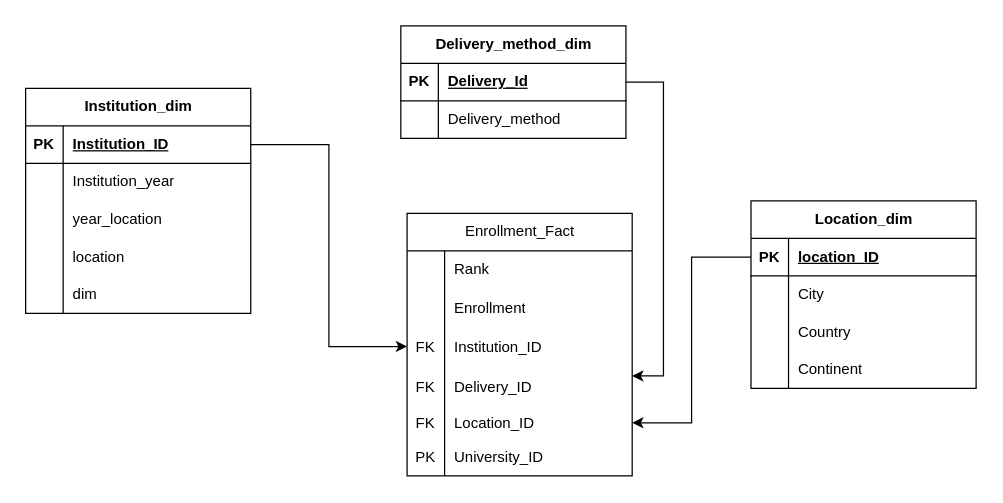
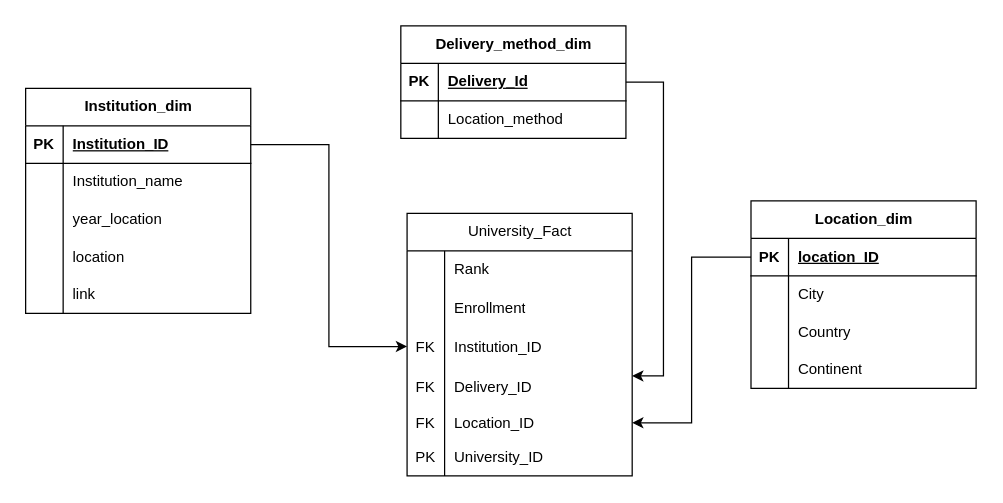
  <mxCell id="0" />
  <mxCell id="1" parent="0" />
  <mxCell id="2" value="Institution_dim" style="shape=table;startSize=30;container=1;collapsible=1;childLayout=tableLayout;fixedRows=1;rowLines=0;fontStyle=1;align=center;resizeLast=1;html=1;" parent="1" vertex="1"><mxGeometry x="20" y="70" width="180" height="180" as="geometry" /></mxCell>
  <mxCell id="3" value="" style="shape=tableRow;horizontal=0;startSize=0;swimlaneHead=0;swimlaneBody=0;fillColor=none;collapsible=0;dropTarget=0;points=[[0,0.5],[1,0.5]];portConstraint=eastwest;top=0;left=0;right=0;bottom=1;" parent="2" vertex="1"><mxGeometry y="30" width="180" height="30" as="geometry" /></mxCell>
  <mxCell id="4" value="PK" style="shape=partialRectangle;connectable=0;fillColor=none;top=0;left=0;bottom=0;right=0;fontStyle=1;overflow=hidden;whiteSpace=wrap;html=1;" parent="3" vertex="1"><mxGeometry width="30" height="30" as="geometry"><mxRectangle width="30" height="30" as="alternateBounds" /></mxGeometry></mxCell>
  <mxCell id="5" value="Institution_ID" style="shape=partialRectangle;connectable=0;fillColor=none;top=0;left=0;bottom=0;right=0;align=left;spacingLeft=6;fontStyle=5;overflow=hidden;whiteSpace=wrap;html=1;" parent="3" vertex="1"><mxGeometry x="30" width="150" height="30" as="geometry"><mxRectangle width="150" height="30" as="alternateBounds" /></mxGeometry></mxCell>
  <mxCell id="6" value="" style="shape=tableRow;horizontal=0;startSize=0;swimlaneHead=0;swimlaneBody=0;fillColor=none;collapsible=0;dropTarget=0;points=[[0,0.5],[1,0.5]];portConstraint=eastwest;top=0;left=0;right=0;bottom=0;" parent="2" vertex="1"><mxGeometry y="60" width="180" height="30" as="geometry" /></mxCell>
  <mxCell id="7" value="" style="shape=partialRectangle;connectable=0;fillColor=none;top=0;left=0;bottom=0;right=0;editable=1;overflow=hidden;whiteSpace=wrap;html=1;" parent="6" vertex="1"><mxGeometry width="30" height="30" as="geometry"><mxRectangle width="30" height="30" as="alternateBounds" /></mxGeometry></mxCell>
- <mxCell id="8" value="Institution_year" style="shape=partialRectangle;connectable=0;fillColor=none;top=0;left=0;bottom=0;right=0;align=left;spacingLeft=6;overflow=hidden;whiteSpace=wrap;html=1;" parent="6" vertex="1"><mxGeometry x="30" width="150" height="30" as="geometry"><mxRectangle width="150" height="30" as="alternateBounds" /></mxGeometry></mxCell>
+ <mxCell id="8" value="Institution_name" style="shape=partialRectangle;connectable=0;fillColor=none;top=0;left=0;bottom=0;right=0;align=left;spacingLeft=6;overflow=hidden;whiteSpace=wrap;html=1;" parent="6" vertex="1"><mxGeometry x="30" width="150" height="30" as="geometry"><mxRectangle width="150" height="30" as="alternateBounds" /></mxGeometry></mxCell>
  <mxCell id="9" value="" style="shape=tableRow;horizontal=0;startSize=0;swimlaneHead=0;swimlaneBody=0;fillColor=none;collapsible=0;dropTarget=0;points=[[0,0.5],[1,0.5]];portConstraint=eastwest;top=0;left=0;right=0;bottom=0;" parent="2" vertex="1"><mxGeometry y="90" width="180" height="30" as="geometry" /></mxCell>
  <mxCell id="10" value="" style="shape=partialRectangle;connectable=0;fillColor=none;top=0;left=0;bottom=0;right=0;editable=1;overflow=hidden;whiteSpace=wrap;html=1;" parent="9" vertex="1"><mxGeometry width="30" height="30" as="geometry"><mxRectangle width="30" height="30" as="alternateBounds" /></mxGeometry></mxCell>
  <mxCell id="11" value="year_location" style="shape=partialRectangle;connectable=0;fillColor=none;top=0;left=0;bottom=0;right=0;align=left;spacingLeft=6;overflow=hidden;whiteSpace=wrap;html=1;" parent="9" vertex="1"><mxGeometry x="30" width="150" height="30" as="geometry"><mxRectangle width="150" height="30" as="alternateBounds" /></mxGeometry></mxCell>
  <mxCell id="12" value="" style="shape=tableRow;horizontal=0;startSize=0;swimlaneHead=0;swimlaneBody=0;fillColor=none;collapsible=0;dropTarget=0;points=[[0,0.5],[1,0.5]];portConstraint=eastwest;top=0;left=0;right=0;bottom=0;" parent="2" vertex="1"><mxGeometry y="120" width="180" height="30" as="geometry" /></mxCell>
  <mxCell id="13" value="" style="shape=partialRectangle;connectable=0;fillColor=none;top=0;left=0;bottom=0;right=0;editable=1;overflow=hidden;whiteSpace=wrap;html=1;" parent="12" vertex="1"><mxGeometry width="30" height="30" as="geometry"><mxRectangle width="30" height="30" as="alternateBounds" /></mxGeometry></mxCell>
  <mxCell id="14" value="location" style="shape=partialRectangle;connectable=0;fillColor=none;top=0;left=0;bottom=0;right=0;align=left;spacingLeft=6;overflow=hidden;whiteSpace=wrap;html=1;" parent="12" vertex="1"><mxGeometry x="30" width="150" height="30" as="geometry"><mxRectangle width="150" height="30" as="alternateBounds" /></mxGeometry></mxCell>
  <mxCell id="15" value="" style="shape=tableRow;horizontal=0;startSize=0;swimlaneHead=0;swimlaneBody=0;fillColor=none;collapsible=0;dropTarget=0;points=[[0,0.5],[1,0.5]];portConstraint=eastwest;top=0;left=0;right=0;bottom=0;" parent="2" vertex="1"><mxGeometry y="150" width="180" height="30" as="geometry" /></mxCell>
  <mxCell id="16" value="" style="shape=partialRectangle;connectable=0;fillColor=none;top=0;left=0;bottom=0;right=0;editable=1;overflow=hidden;whiteSpace=wrap;html=1;" parent="15" vertex="1"><mxGeometry width="30" height="30" as="geometry"><mxRectangle width="30" height="30" as="alternateBounds" /></mxGeometry></mxCell>
- <mxCell id="17" value="dim" style="shape=partialRectangle;connectable=0;fillColor=none;top=0;left=0;bottom=0;right=0;align=left;spacingLeft=6;overflow=hidden;whiteSpace=wrap;html=1;" parent="15" vertex="1"><mxGeometry x="30" width="150" height="30" as="geometry"><mxRectangle width="150" height="30" as="alternateBounds" /></mxGeometry></mxCell>
+ <mxCell id="17" value="link" style="shape=partialRectangle;connectable=0;fillColor=none;top=0;left=0;bottom=0;right=0;align=left;spacingLeft=6;overflow=hidden;whiteSpace=wrap;html=1;" parent="15" vertex="1"><mxGeometry x="30" width="150" height="30" as="geometry"><mxRectangle width="150" height="30" as="alternateBounds" /></mxGeometry></mxCell>
  <mxCell id="18" value="Delivery_method_dim" style="shape=table;startSize=30;container=1;collapsible=1;childLayout=tableLayout;fixedRows=1;rowLines=0;fontStyle=1;align=center;resizeLast=1;html=1;" parent="1" vertex="1"><mxGeometry x="320" y="20" width="180" height="90" as="geometry" /></mxCell>
  <mxCell id="19" value="" style="shape=tableRow;horizontal=0;startSize=0;swimlaneHead=0;swimlaneBody=0;fillColor=none;collapsible=0;dropTarget=0;points=[[0,0.5],[1,0.5]];portConstraint=eastwest;top=0;left=0;right=0;bottom=1;" parent="18" vertex="1"><mxGeometry y="30" width="180" height="30" as="geometry" /></mxCell>
  <mxCell id="20" value="PK" style="shape=partialRectangle;connectable=0;fillColor=none;top=0;left=0;bottom=0;right=0;fontStyle=1;overflow=hidden;whiteSpace=wrap;html=1;" parent="19" vertex="1"><mxGeometry width="30" height="30" as="geometry"><mxRectangle width="30" height="30" as="alternateBounds" /></mxGeometry></mxCell>
  <mxCell id="21" value="Delivery_Id" style="shape=partialRectangle;connectable=0;fillColor=none;top=0;left=0;bottom=0;right=0;align=left;spacingLeft=6;fontStyle=5;overflow=hidden;whiteSpace=wrap;html=1;" parent="19" vertex="1"><mxGeometry x="30" width="150" height="30" as="geometry"><mxRectangle width="150" height="30" as="alternateBounds" /></mxGeometry></mxCell>
  <mxCell id="22" value="" style="shape=tableRow;horizontal=0;startSize=0;swimlaneHead=0;swimlaneBody=0;fillColor=none;collapsible=0;dropTarget=0;points=[[0,0.5],[1,0.5]];portConstraint=eastwest;top=0;left=0;right=0;bottom=0;" parent="18" vertex="1"><mxGeometry y="60" width="180" height="30" as="geometry" /></mxCell>
  <mxCell id="23" value="" style="shape=partialRectangle;connectable=0;fillColor=none;top=0;left=0;bottom=0;right=0;editable=1;overflow=hidden;whiteSpace=wrap;html=1;" parent="22" vertex="1"><mxGeometry width="30" height="30" as="geometry"><mxRectangle width="30" height="30" as="alternateBounds" /></mxGeometry></mxCell>
- <mxCell id="24" value="Delivery_method" style="shape=partialRectangle;connectable=0;fillColor=none;top=0;left=0;bottom=0;right=0;align=left;spacingLeft=6;overflow=hidden;whiteSpace=wrap;html=1;" parent="22" vertex="1"><mxGeometry x="30" width="150" height="30" as="geometry"><mxRectangle width="150" height="30" as="alternateBounds" /></mxGeometry></mxCell>
+ <mxCell id="24" value="Location_method" style="shape=partialRectangle;connectable=0;fillColor=none;top=0;left=0;bottom=0;right=0;align=left;spacingLeft=6;overflow=hidden;whiteSpace=wrap;html=1;" parent="22" vertex="1"><mxGeometry x="30" width="150" height="30" as="geometry"><mxRectangle width="150" height="30" as="alternateBounds" /></mxGeometry></mxCell>
  <mxCell id="25" value="Location_dim" style="shape=table;startSize=30;container=1;collapsible=1;childLayout=tableLayout;fixedRows=1;rowLines=0;fontStyle=1;align=center;resizeLast=1;html=1;" parent="1" vertex="1"><mxGeometry x="600" y="160" width="180" height="150" as="geometry" /></mxCell>
  <mxCell id="26" value="" style="shape=tableRow;horizontal=0;startSize=0;swimlaneHead=0;swimlaneBody=0;fillColor=none;collapsible=0;dropTarget=0;points=[[0,0.5],[1,0.5]];portConstraint=eastwest;top=0;left=0;right=0;bottom=1;" parent="25" vertex="1"><mxGeometry y="30" width="180" height="30" as="geometry" /></mxCell>
  <mxCell id="27" value="PK" style="shape=partialRectangle;connectable=0;fillColor=none;top=0;left=0;bottom=0;right=0;fontStyle=1;overflow=hidden;whiteSpace=wrap;html=1;" parent="26" vertex="1"><mxGeometry width="30" height="30" as="geometry"><mxRectangle width="30" height="30" as="alternateBounds" /></mxGeometry></mxCell>
  <mxCell id="28" value="location_ID" style="shape=partialRectangle;connectable=0;fillColor=none;top=0;left=0;bottom=0;right=0;align=left;spacingLeft=6;fontStyle=5;overflow=hidden;whiteSpace=wrap;html=1;" parent="26" vertex="1"><mxGeometry x="30" width="150" height="30" as="geometry"><mxRectangle width="150" height="30" as="alternateBounds" /></mxGeometry></mxCell>
  <mxCell id="29" value="" style="shape=tableRow;horizontal=0;startSize=0;swimlaneHead=0;swimlaneBody=0;fillColor=none;collapsible=0;dropTarget=0;points=[[0,0.5],[1,0.5]];portConstraint=eastwest;top=0;left=0;right=0;bottom=0;" parent="25" vertex="1"><mxGeometry y="60" width="180" height="30" as="geometry" /></mxCell>
  <mxCell id="30" value="" style="shape=partialRectangle;connectable=0;fillColor=none;top=0;left=0;bottom=0;right=0;editable=1;overflow=hidden;whiteSpace=wrap;html=1;" parent="29" vertex="1"><mxGeometry width="30" height="30" as="geometry"><mxRectangle width="30" height="30" as="alternateBounds" /></mxGeometry></mxCell>
  <mxCell id="31" value="City" style="shape=partialRectangle;connectable=0;fillColor=none;top=0;left=0;bottom=0;right=0;align=left;spacingLeft=6;overflow=hidden;whiteSpace=wrap;html=1;" parent="29" vertex="1"><mxGeometry x="30" width="150" height="30" as="geometry"><mxRectangle width="150" height="30" as="alternateBounds" /></mxGeometry></mxCell>
  <mxCell id="32" value="" style="shape=tableRow;horizontal=0;startSize=0;swimlaneHead=0;swimlaneBody=0;fillColor=none;collapsible=0;dropTarget=0;points=[[0,0.5],[1,0.5]];portConstraint=eastwest;top=0;left=0;right=0;bottom=0;" parent="25" vertex="1"><mxGeometry y="90" width="180" height="30" as="geometry" /></mxCell>
  <mxCell id="33" value="" style="shape=partialRectangle;connectable=0;fillColor=none;top=0;left=0;bottom=0;right=0;editable=1;overflow=hidden;whiteSpace=wrap;html=1;" parent="32" vertex="1"><mxGeometry width="30" height="30" as="geometry"><mxRectangle width="30" height="30" as="alternateBounds" /></mxGeometry></mxCell>
  <mxCell id="34" value="Country" style="shape=partialRectangle;connectable=0;fillColor=none;top=0;left=0;bottom=0;right=0;align=left;spacingLeft=6;overflow=hidden;whiteSpace=wrap;html=1;" parent="32" vertex="1"><mxGeometry x="30" width="150" height="30" as="geometry"><mxRectangle width="150" height="30" as="alternateBounds" /></mxGeometry></mxCell>
  <mxCell id="35" value="" style="shape=tableRow;horizontal=0;startSize=0;swimlaneHead=0;swimlaneBody=0;fillColor=none;collapsible=0;dropTarget=0;points=[[0,0.5],[1,0.5]];portConstraint=eastwest;top=0;left=0;right=0;bottom=0;" parent="25" vertex="1"><mxGeometry y="120" width="180" height="30" as="geometry" /></mxCell>
  <mxCell id="36" value="" style="shape=partialRectangle;connectable=0;fillColor=none;top=0;left=0;bottom=0;right=0;editable=1;overflow=hidden;whiteSpace=wrap;html=1;" parent="35" vertex="1"><mxGeometry width="30" height="30" as="geometry"><mxRectangle width="30" height="30" as="alternateBounds" /></mxGeometry></mxCell>
  <mxCell id="37" value="Continent" style="shape=partialRectangle;connectable=0;fillColor=none;top=0;left=0;bottom=0;right=0;align=left;spacingLeft=6;overflow=hidden;whiteSpace=wrap;html=1;" parent="35" vertex="1"><mxGeometry x="30" width="150" height="30" as="geometry"><mxRectangle width="150" height="30" as="alternateBounds" /></mxGeometry></mxCell>
  <mxCell id="38" style="edgeStyle=orthogonalEdgeStyle;rounded=0;orthogonalLoop=1;jettySize=auto;html=1;entryX=0;entryY=0.5;entryDx=0;entryDy=0;" parent="1" source="3" target="48" edge="1"><mxGeometry relative="1" as="geometry" /></mxCell>
  <mxCell id="39" style="edgeStyle=orthogonalEdgeStyle;rounded=0;orthogonalLoop=1;jettySize=auto;html=1;" parent="1" source="26" target="54" edge="1"><mxGeometry relative="1" as="geometry" /></mxCell>
  <mxCell id="40" style="edgeStyle=orthogonalEdgeStyle;rounded=0;orthogonalLoop=1;jettySize=auto;html=1;entryX=1;entryY=0.242;entryDx=0;entryDy=0;entryPerimeter=0;" parent="1" source="19" target="51" edge="1"><mxGeometry relative="1" as="geometry"><Array as="points"><mxPoint x="530" y="65" /><mxPoint x="530" y="300" /></Array></mxGeometry></mxCell>
- <mxCell id="41" value="Enrollment_Fact" style="shape=table;startSize=30;container=1;collapsible=1;childLayout=tableLayout;fixedRows=0;rowLines=0;align=center;resizeLast=1;html=1;" parent="1" vertex="1"><mxGeometry x="325" y="170" width="180" height="210" as="geometry" /></mxCell>
+ <mxCell id="41" value="University_Fact" style="shape=table;startSize=30;container=1;collapsible=1;childLayout=tableLayout;fixedRows=0;rowLines=0;align=center;resizeLast=1;html=1;" parent="1" vertex="1"><mxGeometry x="325" y="170" width="180" height="210" as="geometry" /></mxCell>
  <mxCell id="42" value="" style="shape=tableRow;horizontal=0;startSize=0;swimlaneHead=0;swimlaneBody=0;fillColor=none;collapsible=0;dropTarget=0;points=[[0,0.5],[1,0.5]];portConstraint=eastwest;top=0;left=0;right=0;bottom=0;" parent="41" vertex="1"><mxGeometry y="30" width="180" height="30" as="geometry" /></mxCell>
  <mxCell id="43" value="" style="shape=partialRectangle;connectable=0;fillColor=none;top=0;left=0;bottom=0;right=0;editable=1;overflow=hidden;whiteSpace=wrap;html=1;" parent="42" vertex="1"><mxGeometry width="30" height="30" as="geometry"><mxRectangle width="30" height="30" as="alternateBounds" /></mxGeometry></mxCell>
  <mxCell id="44" value="Rank" style="shape=partialRectangle;connectable=0;fillColor=none;top=0;left=0;bottom=0;right=0;align=left;spacingLeft=6;overflow=hidden;whiteSpace=wrap;html=1;" parent="42" vertex="1"><mxGeometry x="30" width="150" height="30" as="geometry"><mxRectangle width="150" height="30" as="alternateBounds" /></mxGeometry></mxCell>
  <mxCell id="45" value="" style="shape=tableRow;horizontal=0;startSize=0;swimlaneHead=0;swimlaneBody=0;fillColor=none;collapsible=0;dropTarget=0;points=[[0,0.5],[1,0.5]];portConstraint=eastwest;top=0;left=0;right=0;bottom=0;" parent="41" vertex="1"><mxGeometry y="60" width="180" height="31" as="geometry" /></mxCell>
  <mxCell id="46" value="" style="shape=partialRectangle;connectable=0;fillColor=none;top=0;left=0;bottom=0;right=0;editable=1;overflow=hidden;whiteSpace=wrap;html=1;" parent="45" vertex="1"><mxGeometry width="30" height="31" as="geometry"><mxRectangle width="30" height="31" as="alternateBounds" /></mxGeometry></mxCell>
  <mxCell id="47" value="Enrollment" style="shape=partialRectangle;connectable=0;fillColor=none;top=0;left=0;bottom=0;right=0;align=left;spacingLeft=6;overflow=hidden;whiteSpace=wrap;html=1;" parent="45" vertex="1"><mxGeometry x="30" width="150" height="31" as="geometry"><mxRectangle width="150" height="31" as="alternateBounds" /></mxGeometry></mxCell>
  <mxCell id="48" value="" style="shape=tableRow;horizontal=0;startSize=0;swimlaneHead=0;swimlaneBody=0;fillColor=none;collapsible=0;dropTarget=0;points=[[0,0.5],[1,0.5]];portConstraint=eastwest;top=0;left=0;right=0;bottom=0;" parent="41" vertex="1"><mxGeometry y="91" width="180" height="31" as="geometry" /></mxCell>
  <mxCell id="49" value="FK" style="shape=partialRectangle;connectable=0;fillColor=none;top=0;left=0;bottom=0;right=0;editable=1;overflow=hidden;whiteSpace=wrap;html=1;" parent="48" vertex="1"><mxGeometry width="30" height="31" as="geometry"><mxRectangle width="30" height="31" as="alternateBounds" /></mxGeometry></mxCell>
  <mxCell id="50" value="Institution_ID" style="shape=partialRectangle;connectable=0;fillColor=none;top=0;left=0;bottom=0;right=0;align=left;spacingLeft=6;overflow=hidden;whiteSpace=wrap;html=1;" parent="48" vertex="1"><mxGeometry x="30" width="150" height="31" as="geometry"><mxRectangle width="150" height="31" as="alternateBounds" /></mxGeometry></mxCell>
  <mxCell id="51" value="" style="shape=tableRow;horizontal=0;startSize=0;swimlaneHead=0;swimlaneBody=0;fillColor=none;collapsible=0;dropTarget=0;points=[[0,0.5],[1,0.5]];portConstraint=eastwest;top=0;left=0;right=0;bottom=0;" parent="41" vertex="1"><mxGeometry y="122" width="180" height="33" as="geometry" /></mxCell>
  <mxCell id="52" value="FK" style="shape=partialRectangle;connectable=0;fillColor=none;top=0;left=0;bottom=0;right=0;editable=1;overflow=hidden;whiteSpace=wrap;html=1;" parent="51" vertex="1"><mxGeometry width="30" height="33" as="geometry"><mxRectangle width="30" height="33" as="alternateBounds" /></mxGeometry></mxCell>
  <mxCell id="53" value="Delivery_ID" style="shape=partialRectangle;connectable=0;fillColor=none;top=0;left=0;bottom=0;right=0;align=left;spacingLeft=6;overflow=hidden;whiteSpace=wrap;html=1;" parent="51" vertex="1"><mxGeometry x="30" width="150" height="33" as="geometry"><mxRectangle width="150" height="33" as="alternateBounds" /></mxGeometry></mxCell>
  <mxCell id="54" value="" style="shape=tableRow;horizontal=0;startSize=0;swimlaneHead=0;swimlaneBody=0;fillColor=none;collapsible=0;dropTarget=0;points=[[0,0.5],[1,0.5]];portConstraint=eastwest;top=0;left=0;right=0;bottom=0;" parent="41" vertex="1"><mxGeometry y="155" width="180" height="25" as="geometry" /></mxCell>
  <mxCell id="55" value="FK" style="shape=partialRectangle;connectable=0;fillColor=none;top=0;left=0;bottom=0;right=0;editable=1;overflow=hidden;whiteSpace=wrap;html=1;" parent="54" vertex="1"><mxGeometry width="30" height="25" as="geometry"><mxRectangle width="30" height="25" as="alternateBounds" /></mxGeometry></mxCell>
  <mxCell id="56" value="Location_ID" style="shape=partialRectangle;connectable=0;fillColor=none;top=0;left=0;bottom=0;right=0;align=left;spacingLeft=6;overflow=hidden;whiteSpace=wrap;html=1;" parent="54" vertex="1"><mxGeometry x="30" width="150" height="25" as="geometry"><mxRectangle width="150" height="25" as="alternateBounds" /></mxGeometry></mxCell>
  <mxCell id="57" value="" style="shape=tableRow;horizontal=0;startSize=0;swimlaneHead=0;swimlaneBody=0;fillColor=none;collapsible=0;dropTarget=0;points=[[0,0.5],[1,0.5]];portConstraint=eastwest;top=0;left=0;right=0;bottom=0;" vertex="1" parent="41"><mxGeometry y="180" width="180" height="30" as="geometry" /></mxCell>
  <mxCell id="58" value="PK" style="shape=partialRectangle;connectable=0;fillColor=none;top=0;left=0;bottom=0;right=0;editable=1;overflow=hidden;whiteSpace=wrap;html=1;" vertex="1" parent="57"><mxGeometry width="30" height="30" as="geometry"><mxRectangle width="30" height="30" as="alternateBounds" /></mxGeometry></mxCell>
  <mxCell id="59" value="University_ID" style="shape=partialRectangle;connectable=0;fillColor=none;top=0;left=0;bottom=0;right=0;align=left;spacingLeft=6;overflow=hidden;whiteSpace=wrap;html=1;" vertex="1" parent="57"><mxGeometry x="30" width="150" height="30" as="geometry"><mxRectangle width="150" height="30" as="alternateBounds" /></mxGeometry></mxCell>
